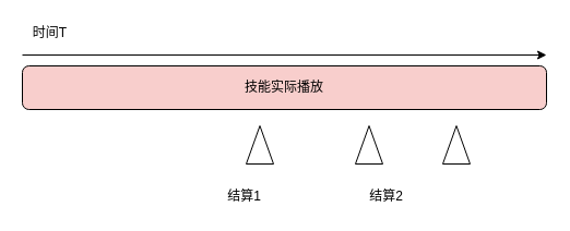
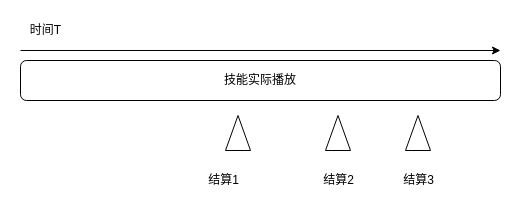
  <mxCell id="0" />
  <mxCell id="1" parent="0" />
- <mxCell id="2" value="技能实际播放" style="rounded=1;whiteSpace=wrap;html=1;fillColor=#f8cecc;" vertex="1" parent="1"><mxGeometry x="20" y="60" width="480" height="40" as="geometry" /></mxCell>
+ <mxCell id="2" value="技能实际播放" style="rounded=1;whiteSpace=wrap;html=1;" vertex="1" parent="1"><mxGeometry x="20" y="60" width="480" height="40" as="geometry" /></mxCell>
  <mxCell id="3" value="" style="endArrow=classic;html=1;rounded=0;" edge="1" parent="1"><mxGeometry width="50" height="50" relative="1" as="geometry"><mxPoint x="20" y="50" as="sourcePoint" /><mxPoint x="500" y="50" as="targetPoint" /></mxGeometry></mxCell>
  <mxCell id="4" value="时间T" style="text;html=1;align=center;verticalAlign=middle;resizable=0;points=[];autosize=1;strokeColor=none;fillColor=none;" vertex="1" parent="1"><mxGeometry x="20" y="20" width="50" height="20" as="geometry" /></mxCell>
  <mxCell id="5" value="" style="triangle;whiteSpace=wrap;html=1;rotation=-90;" vertex="1" parent="1"><mxGeometry x="220" y="120" width="35" height="25" as="geometry" /></mxCell>
  <mxCell id="6" value="" style="triangle;whiteSpace=wrap;html=1;rotation=-90;" vertex="1" parent="1"><mxGeometry x="320" y="120" width="35" height="25" as="geometry" /></mxCell>
  <mxCell id="7" value="" style="triangle;whiteSpace=wrap;html=1;rotation=-90;" vertex="1" parent="1"><mxGeometry x="400" y="120" width="35" height="25" as="geometry" /></mxCell>
  <mxCell id="8" value="结算1" style="text;html=1;align=center;verticalAlign=middle;resizable=0;points=[];autosize=1;strokeColor=none;fillColor=none;" vertex="1" parent="1"><mxGeometry x="197.5" y="170" width="50" height="20" as="geometry" /></mxCell>
- <mxCell id="9" value="结算2" style="text;html=1;align=center;verticalAlign=middle;resizable=0;points=[];autosize=1;strokeColor=none;fillColor=none;" vertex="1" parent="1"><mxGeometry x="327.5" y="170" width="50" height="20" as="geometry" /></mxCell>
+ <mxCell id="9" value="结算2" style="text;html=1;align=center;verticalAlign=middle;resizable=0;points=[];autosize=1;strokeColor=none;fillColor=none;" vertex="1" parent="1"><mxGeometry x="312.5" y="170" width="50" height="20" as="geometry" /></mxCell>
+ <mxCell id="10" value="结算3" style="text;html=1;align=center;verticalAlign=middle;resizable=0;points=[];autosize=1;strokeColor=none;fillColor=none;" vertex="1" parent="1"><mxGeometry x="392.5" y="170" width="50" height="20" as="geometry" /></mxCell>
